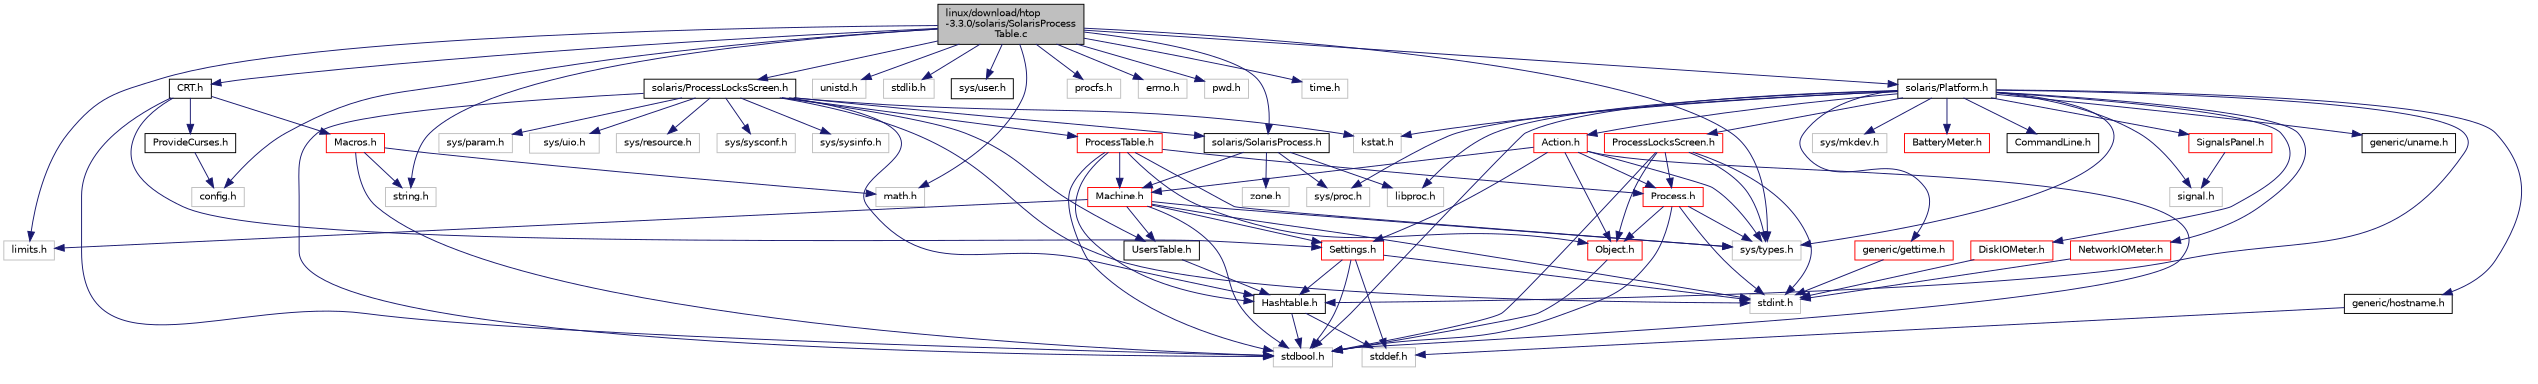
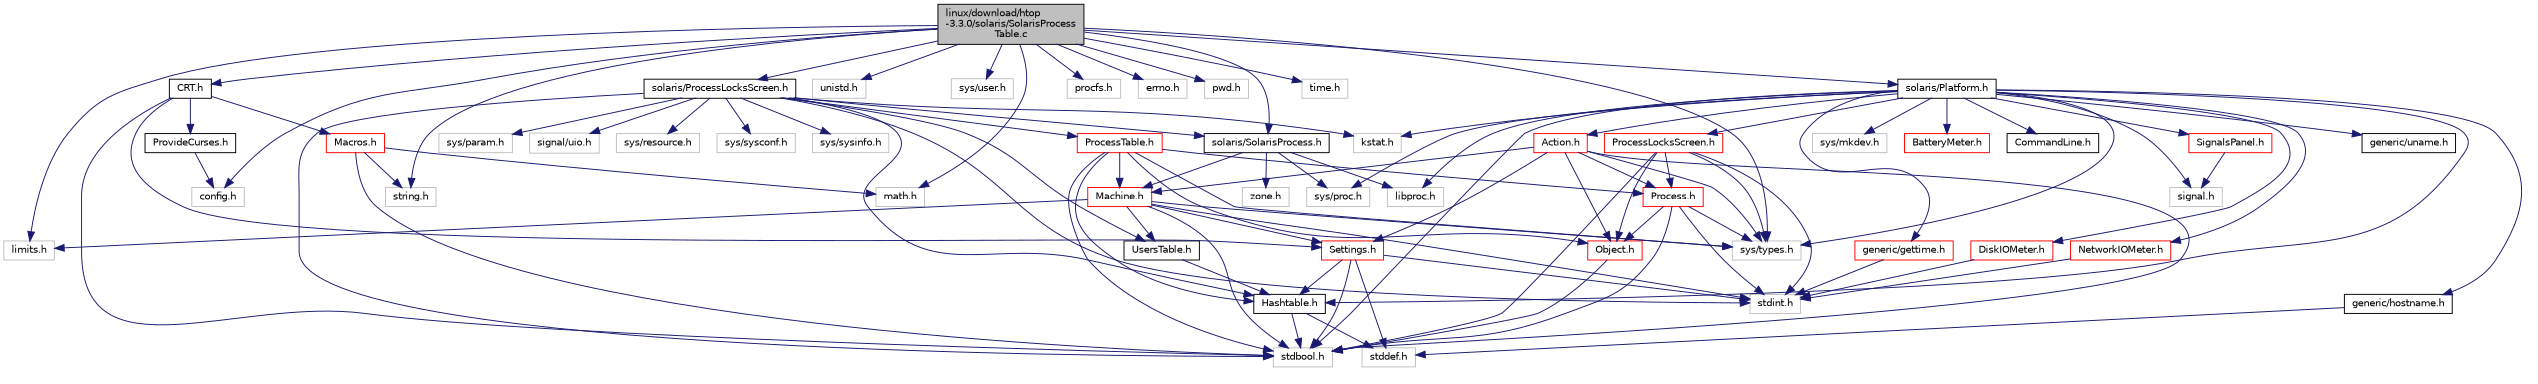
  digraph {
    node [color=grey75 fillcolor=white fontname=Helvetica fontsize=10 shape=record style=filled]
    edge [color=midnightblue fontname=Helvetica fontsize=10 labelfontname=Helvetica labelfontsize=10 style=solid]
    n1 [color=black fillcolor=grey75 fontcolor=black height=0.2 label="linux/download/htop\l-3.3.0/solaris/SolarisProcess\lTable.c" width=0.4]
    n2 [height=0.2 label="config.h" width=0.4]
    n3 [color=black height=0.2 label="solaris/ProcessLocksScreen.h" width=0.4]
    n4 [height=0.2 label="sys/types.h" width=0.4]
    n5 [height=0.2 label="limits.h" width=0.4]
    n6 [color=black height=0.2 label="solaris/SolarisProcess.h" width=0.4]
    n7 [height=0.2 label="unistd.h" width=0.4]
-   n8 [height=0.2 label="stdlib.h" width=0.4]
-   n9 [color=black height=0.2 label="sys/user.h" width=0.4]
+   n9 [height=0.2 label="sys/user.h" width=0.4]
    n10 [height=0.2 label="string.h" width=0.4]
    n11 [height=0.2 label="procfs.h" width=0.4]
    n12 [height=0.2 label="errno.h" width=0.4]
    n13 [height=0.2 label="pwd.h" width=0.4]
    n14 [height=0.2 label="math.h" width=0.4]
    n15 [height=0.2 label="time.h" width=0.4]
    n16 [color=black height=0.2 label="CRT.h" width=0.4]
    n17 [color=black height=0.2 label="solaris/Platform.h" width=0.4]
    n18 [height=0.2 label="kstat.h" width=0.4]
    n19 [height=0.2 label="stdbool.h" width=0.4]
    n20 [height=0.2 label="stdint.h" width=0.4]
    n21 [height=0.2 label="sys/param.h" width=0.4]
-   n22 [height=0.2 label="sys/uio.h" width=0.4]
+   n22 [height=0.2 label="signal/uio.h" width=0.4]
    n23 [height=0.2 label="sys/resource.h" width=0.4]
    n24 [height=0.2 label="sys/sysconf.h" width=0.4]
    n25 [height=0.2 label="sys/sysinfo.h" width=0.4]
    n26 [color=black height=0.2 label="Hashtable.h" width=0.4]
    n27 [color=red height=0.2 label="ProcessTable.h" width=0.4]
    n28 [color=black height=0.2 label="UsersTable.h" width=0.4]
    n29 [color=red height=0.2 label="Machine.h" width=0.4]
    n30 [height=0.2 label="zone.h" width=0.4]
    n31 [height=0.2 label="sys/proc.h" width=0.4]
    n32 [height=0.2 label="libproc.h" width=0.4]
    n33 [color=red height=0.2 label="Settings.h" width=0.4]
    n34 [color=red height=0.2 label="Macros.h" width=0.4]
    n35 [color=black height=0.2 label="ProvideCurses.h" width=0.4]
    n36 [height=0.2 label="signal.h" width=0.4]
    n37 [height=0.2 label="sys/mkdev.h" width=0.4]
    n38 [color=red height=0.2 label="Action.h" width=0.4]
    n39 [color=red height=0.2 label="BatteryMeter.h" width=0.4]
    n40 [color=black height=0.2 label="CommandLine.h" width=0.4]
    n41 [color=red height=0.2 label="DiskIOMeter.h" width=0.4]
    n42 [color=red height=0.2 label="NetworkIOMeter.h" width=0.4]
    n43 [color=red height=0.2 label="ProcessLocksScreen.h" width=0.4]
    n44 [color=red height=0.2 label="SignalsPanel.h" width=0.4]
    n45 [color=red height=0.2 label="generic/gettime.h" width=0.4]
    n46 [color=black height=0.2 label="generic/hostname.h" width=0.4]
    n47 [color=black height=0.2 label="generic/uname.h" width=0.4]
    n48 [height=0.2 label="stddef.h" width=0.4]
    n49 [color=red height=0.2 label="Object.h" width=0.4]
    n50 [color=red height=0.2 label="Process.h" width=0.4]
    n1 -> n2
    n1 -> n3
    n1 -> n4
    n1 -> n5
    n1 -> n6
    n1 -> n7
-   n1 -> n8
    n1 -> n9
    n1 -> n10
    n1 -> n11
    n1 -> n12
    n1 -> n13
    n1 -> n14
    n1 -> n15
    n1 -> n16
    n1 -> n17
    n3 -> n6
    n3 -> n18
    n3 -> n19
    n3 -> n20
    n3 -> n21
    n3 -> n22
    n3 -> n23
    n3 -> n24
    n3 -> n25
    n3 -> n26
    n3 -> n27
    n3 -> n28
    n6 -> n29
    n6 -> n30
    n6 -> n31
    n6 -> n32
    n16 -> n19
    n16 -> n33
    n16 -> n34
    n16 -> n35
    n17 -> n4
    n17 -> n18
    n17 -> n19
    n17 -> n26
    n17 -> n31
    n17 -> n32
    n17 -> n36
    n17 -> n37
    n17 -> n38
    n17 -> n39
    n17 -> n40
    n17 -> n41
    n17 -> n42
    n17 -> n43
    n17 -> n44
    n17 -> n45
    n17 -> n46
    n17 -> n47
    n26 -> n19
    n26 -> n48
    n27 -> n4
    n27 -> n19
    n27 -> n26
    n27 -> n29
    n27 -> n49
    n27 -> n50
    n28 -> n26
    n29 -> n4
    n29 -> n5
    n29 -> n19
    n29 -> n20
    n29 -> n28
    n29 -> n33
    n33 -> n19
    n33 -> n20
    n33 -> n26
    n33 -> n48
    n34 -> n10
    n34 -> n14
    n34 -> n19
    n35 -> n2
    n38 -> n4
    n38 -> n19
    n38 -> n29
    n38 -> n33
    n38 -> n49
    n38 -> n50
    n41 -> n20
    n42 -> n20
    n43 -> n4
    n43 -> n19
    n43 -> n20
    n43 -> n49
    n43 -> n50
    n44 -> n36
    n45 -> n20
    n46 -> n48
    n49 -> n19
    n50 -> n4
    n50 -> n19
    n50 -> n20
    n50 -> n49
  }
